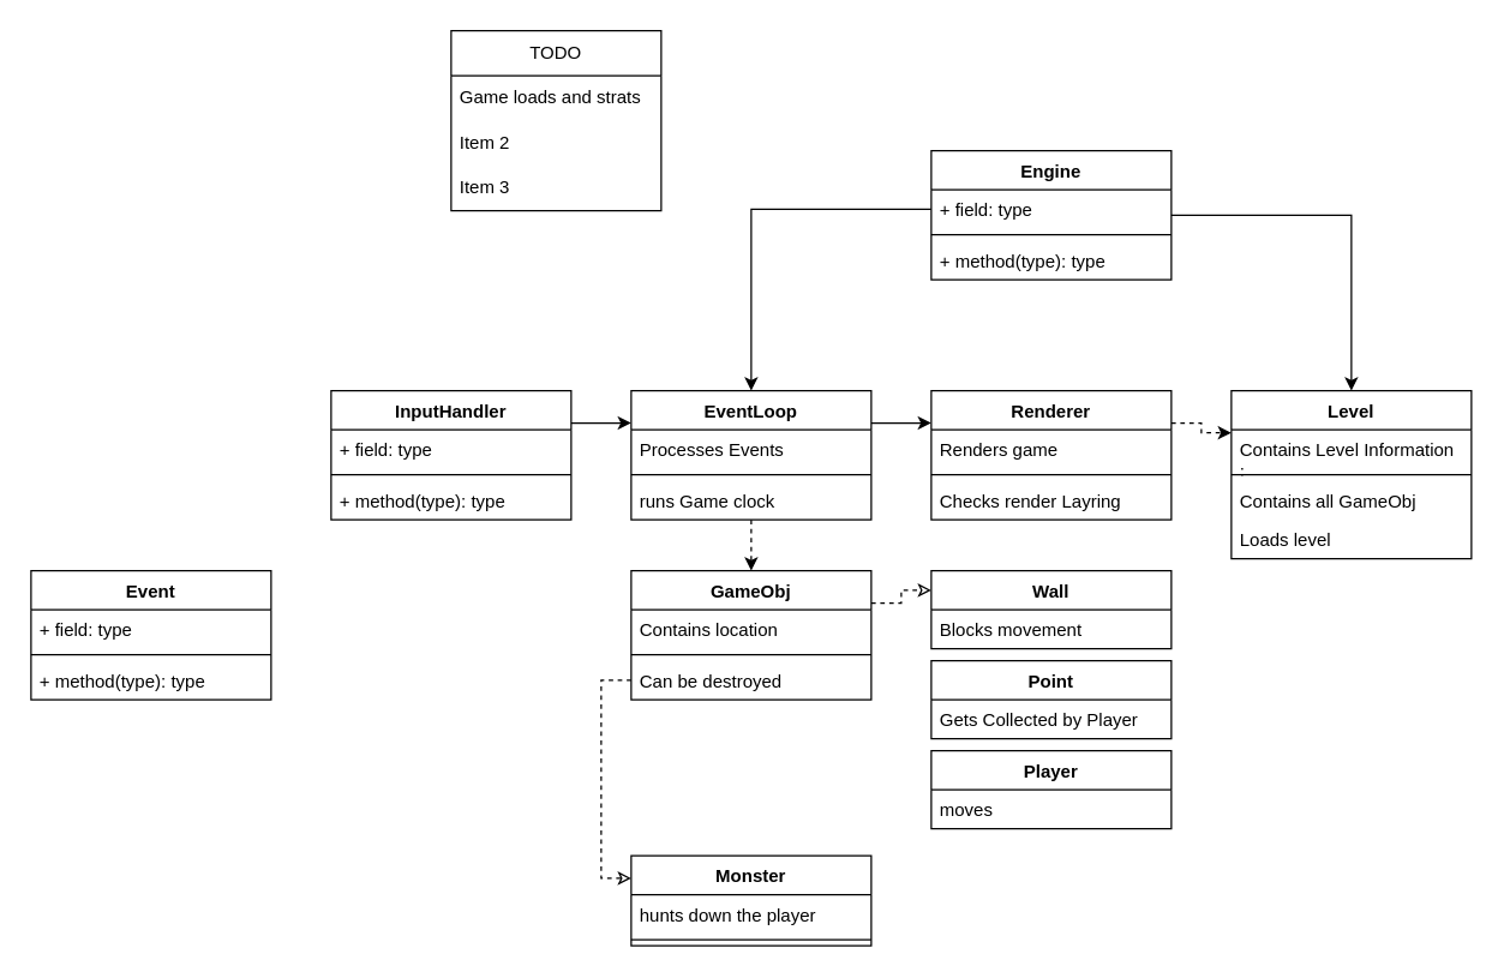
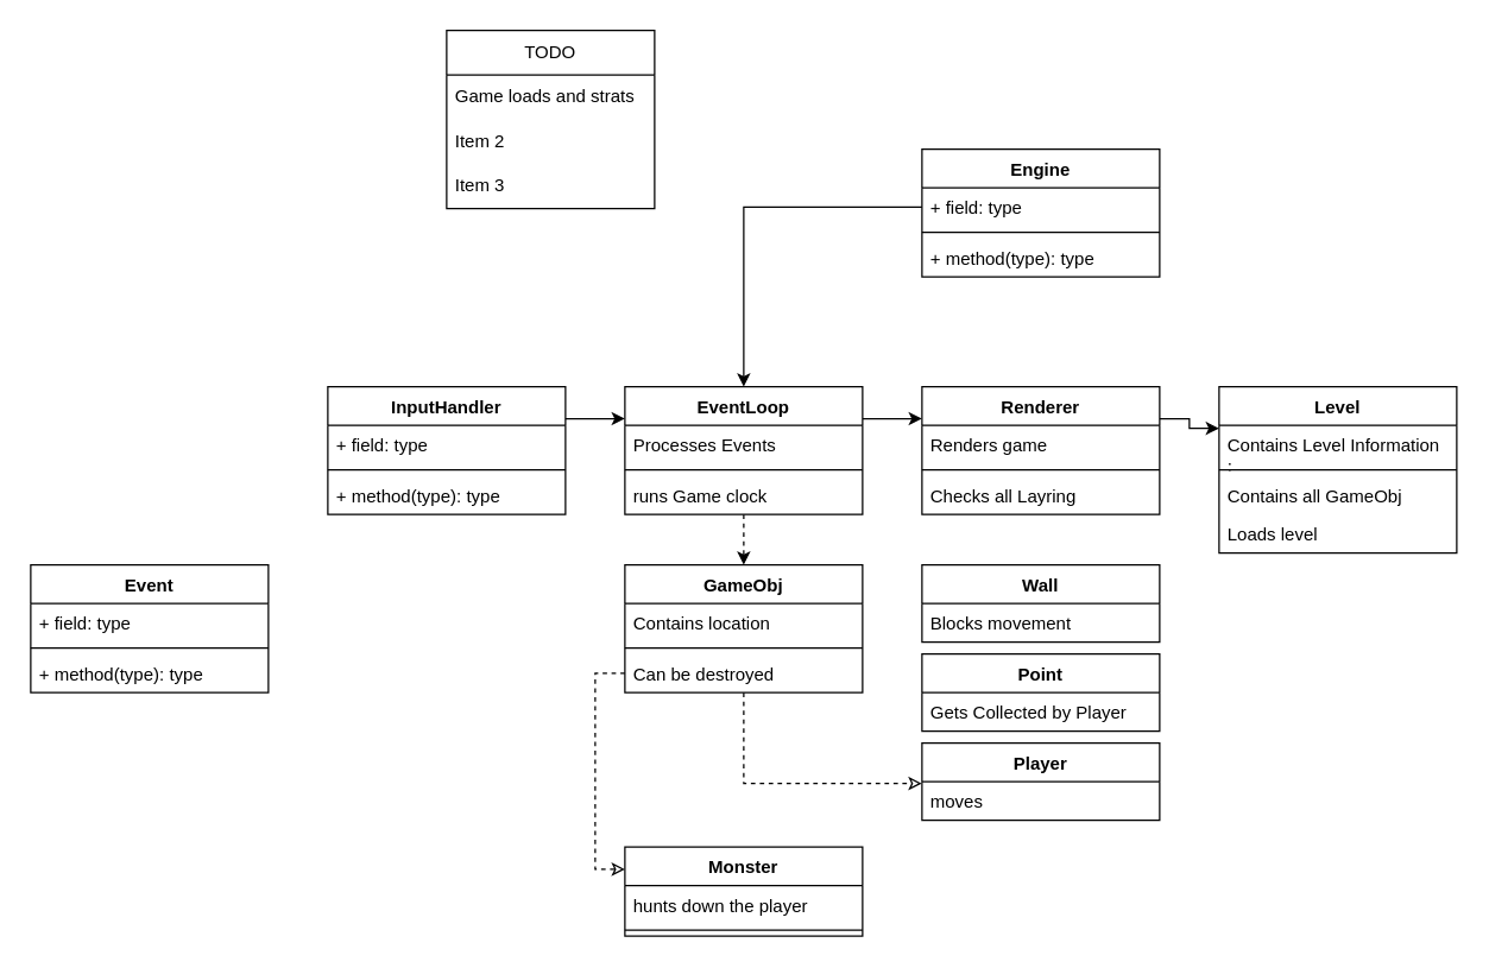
  <mxCell id="0" />
  <mxCell id="1" parent="0" />
- <mxCell id="2" style="edgeStyle=orthogonalEdgeStyle;rounded=0;orthogonalLoop=1;jettySize=auto;html=1;entryX=0.5;entryY=0;entryDx=0;entryDy=0;endArrow=classic;endFill=1;" edge="1" parent="1" source="3" target="37"><mxGeometry relative="1" as="geometry" /></mxCell>
  <mxCell id="3" value="Engine" style="swimlane;fontStyle=1;align=center;verticalAlign=top;childLayout=stackLayout;horizontal=1;startSize=26;horizontalStack=0;resizeParent=1;resizeParentMax=0;resizeLast=0;collapsible=1;marginBottom=0;" vertex="1" parent="1"><mxGeometry x="620" y="100" width="160" height="86" as="geometry" /></mxCell>
  <mxCell id="4" value="+ field: type" style="text;strokeColor=none;fillColor=none;align=left;verticalAlign=top;spacingLeft=4;spacingRight=4;overflow=hidden;rotatable=0;points=[[0,0.5],[1,0.5]];portConstraint=eastwest;" vertex="1" parent="3"><mxGeometry y="26" width="160" height="26" as="geometry" /></mxCell>
  <mxCell id="5" value="" style="line;strokeWidth=1;fillColor=none;align=left;verticalAlign=middle;spacingTop=-1;spacingLeft=3;spacingRight=3;rotatable=0;labelPosition=right;points=[];portConstraint=eastwest;strokeColor=inherit;" vertex="1" parent="3"><mxGeometry y="52" width="160" height="8" as="geometry" /></mxCell>
  <mxCell id="6" value="+ method(type): type" style="text;strokeColor=none;fillColor=none;align=left;verticalAlign=top;spacingLeft=4;spacingRight=4;overflow=hidden;rotatable=0;points=[[0,0.5],[1,0.5]];portConstraint=eastwest;" vertex="1" parent="3"><mxGeometry y="60" width="160" height="26" as="geometry" /></mxCell>
  <mxCell id="7" style="edgeStyle=orthogonalEdgeStyle;rounded=0;orthogonalLoop=1;jettySize=auto;html=1;exitX=1;exitY=0.25;exitDx=0;exitDy=0;entryX=0;entryY=0.25;entryDx=0;entryDy=0;" edge="1" parent="1" source="9" target="14"><mxGeometry relative="1" as="geometry" /></mxCell>
  <mxCell id="8" style="edgeStyle=orthogonalEdgeStyle;rounded=0;orthogonalLoop=1;jettySize=auto;html=1;exitX=0.5;exitY=1;exitDx=0;exitDy=0;entryX=0.5;entryY=0;entryDx=0;entryDy=0;dashed=1;" edge="1" parent="1" source="9" target="24"><mxGeometry relative="1" as="geometry" /></mxCell>
  <mxCell id="9" value="EventLoop" style="swimlane;fontStyle=1;align=center;verticalAlign=top;childLayout=stackLayout;horizontal=1;startSize=26;horizontalStack=0;resizeParent=1;resizeParentMax=0;resizeLast=0;collapsible=1;marginBottom=0;" vertex="1" parent="1"><mxGeometry x="420" y="260" width="160" height="86" as="geometry" /></mxCell>
  <mxCell id="10" value="Processes Events" style="text;strokeColor=none;fillColor=none;align=left;verticalAlign=top;spacingLeft=4;spacingRight=4;overflow=hidden;rotatable=0;points=[[0,0.5],[1,0.5]];portConstraint=eastwest;" vertex="1" parent="9"><mxGeometry y="26" width="160" height="26" as="geometry" /></mxCell>
  <mxCell id="11" value="" style="line;strokeWidth=1;fillColor=none;align=left;verticalAlign=middle;spacingTop=-1;spacingLeft=3;spacingRight=3;rotatable=0;labelPosition=right;points=[];portConstraint=eastwest;strokeColor=inherit;" vertex="1" parent="9"><mxGeometry y="52" width="160" height="8" as="geometry" /></mxCell>
  <mxCell id="12" value="runs Game clock" style="text;strokeColor=none;fillColor=none;align=left;verticalAlign=top;spacingLeft=4;spacingRight=4;overflow=hidden;rotatable=0;points=[[0,0.5],[1,0.5]];portConstraint=eastwest;" vertex="1" parent="9"><mxGeometry y="60" width="160" height="26" as="geometry" /></mxCell>
- <mxCell id="13" style="edgeStyle=orthogonalEdgeStyle;rounded=0;orthogonalLoop=1;jettySize=auto;html=1;exitX=1;exitY=0.25;exitDx=0;exitDy=0;entryX=0;entryY=0.25;entryDx=0;entryDy=0;startArrow=none;startFill=0;endArrow=classic;endFill=1;dashed=1;" edge="1" parent="1" source="14" target="37"><mxGeometry relative="1" as="geometry" /></mxCell>
+ <mxCell id="13" style="edgeStyle=orthogonalEdgeStyle;rounded=0;orthogonalLoop=1;jettySize=auto;html=1;exitX=1;exitY=0.25;exitDx=0;exitDy=0;entryX=0;entryY=0.25;entryDx=0;entryDy=0;startArrow=none;startFill=0;endArrow=classic;endFill=1;" edge="1" parent="1" source="14" target="37"><mxGeometry relative="1" as="geometry" /></mxCell>
  <mxCell id="14" value="Renderer" style="swimlane;fontStyle=1;align=center;verticalAlign=top;childLayout=stackLayout;horizontal=1;startSize=26;horizontalStack=0;resizeParent=1;resizeParentMax=0;resizeLast=0;collapsible=1;marginBottom=0;" vertex="1" parent="1"><mxGeometry x="620" y="260" width="160" height="86" as="geometry" /></mxCell>
  <mxCell id="15" value="Renders game" style="text;strokeColor=none;fillColor=none;align=left;verticalAlign=top;spacingLeft=4;spacingRight=4;overflow=hidden;rotatable=0;points=[[0,0.5],[1,0.5]];portConstraint=eastwest;" vertex="1" parent="14"><mxGeometry y="26" width="160" height="26" as="geometry" /></mxCell>
  <mxCell id="16" value="" style="line;strokeWidth=1;fillColor=none;align=left;verticalAlign=middle;spacingTop=-1;spacingLeft=3;spacingRight=3;rotatable=0;labelPosition=right;points=[];portConstraint=eastwest;strokeColor=inherit;" vertex="1" parent="14"><mxGeometry y="52" width="160" height="8" as="geometry" /></mxCell>
- <mxCell id="17" value="Checks render Layring" style="text;strokeColor=none;fillColor=none;align=left;verticalAlign=top;spacingLeft=4;spacingRight=4;overflow=hidden;rotatable=0;points=[[0,0.5],[1,0.5]];portConstraint=eastwest;" vertex="1" parent="14"><mxGeometry y="60" width="160" height="26" as="geometry" /></mxCell>
+ <mxCell id="17" value="Checks all Layring" style="text;strokeColor=none;fillColor=none;align=left;verticalAlign=top;spacingLeft=4;spacingRight=4;overflow=hidden;rotatable=0;points=[[0,0.5],[1,0.5]];portConstraint=eastwest;" vertex="1" parent="14"><mxGeometry y="60" width="160" height="26" as="geometry" /></mxCell>
  <mxCell id="18" value="Event" style="swimlane;fontStyle=1;align=center;verticalAlign=top;childLayout=stackLayout;horizontal=1;startSize=26;horizontalStack=0;resizeParent=1;resizeParentMax=0;resizeLast=0;collapsible=1;marginBottom=0;" vertex="1" parent="1"><mxGeometry x="20" y="380" width="160" height="86" as="geometry" /></mxCell>
  <mxCell id="19" value="+ field: type" style="text;strokeColor=none;fillColor=none;align=left;verticalAlign=top;spacingLeft=4;spacingRight=4;overflow=hidden;rotatable=0;points=[[0,0.5],[1,0.5]];portConstraint=eastwest;" vertex="1" parent="18"><mxGeometry y="26" width="160" height="26" as="geometry" /></mxCell>
  <mxCell id="20" value="" style="line;strokeWidth=1;fillColor=none;align=left;verticalAlign=middle;spacingTop=-1;spacingLeft=3;spacingRight=3;rotatable=0;labelPosition=right;points=[];portConstraint=eastwest;strokeColor=inherit;" vertex="1" parent="18"><mxGeometry y="52" width="160" height="8" as="geometry" /></mxCell>
  <mxCell id="21" value="+ method(type): type" style="text;strokeColor=none;fillColor=none;align=left;verticalAlign=top;spacingLeft=4;spacingRight=4;overflow=hidden;rotatable=0;points=[[0,0.5],[1,0.5]];portConstraint=eastwest;" vertex="1" parent="18"><mxGeometry y="60" width="160" height="26" as="geometry" /></mxCell>
- <mxCell id="23" style="edgeStyle=orthogonalEdgeStyle;rounded=0;orthogonalLoop=1;jettySize=auto;html=1;exitX=1;exitY=0.25;exitDx=0;exitDy=0;entryX=0;entryY=0.25;entryDx=0;entryDy=0;dashed=1;endArrow=classic;endFill=0;" edge="1" parent="1" source="24" target="42"><mxGeometry relative="1" as="geometry" /></mxCell>
+ <mxCell id="22" style="edgeStyle=orthogonalEdgeStyle;rounded=0;orthogonalLoop=1;jettySize=auto;html=1;entryX=-0.001;entryY=0.046;entryDx=0;entryDy=0;dashed=1;endArrow=classic;endFill=0;entryPerimeter=0;" edge="1" parent="1" source="24" target="47"><mxGeometry relative="1" as="geometry"><mxPoint x="500" y="500" as="targetPoint" /></mxGeometry></mxCell>
  <mxCell id="24" value="GameObj" style="swimlane;fontStyle=1;align=center;verticalAlign=top;childLayout=stackLayout;horizontal=1;startSize=26;horizontalStack=0;resizeParent=1;resizeParentMax=0;resizeLast=0;collapsible=1;marginBottom=0;" vertex="1" parent="1"><mxGeometry x="420" y="380" width="160" height="86" as="geometry" /></mxCell>
  <mxCell id="25" value="Contains location" style="text;strokeColor=none;fillColor=none;align=left;verticalAlign=top;spacingLeft=4;spacingRight=4;overflow=hidden;rotatable=0;points=[[0,0.5],[1,0.5]];portConstraint=eastwest;" vertex="1" parent="24"><mxGeometry y="26" width="160" height="26" as="geometry" /></mxCell>
  <mxCell id="26" value="" style="line;strokeWidth=1;fillColor=none;align=left;verticalAlign=middle;spacingTop=-1;spacingLeft=3;spacingRight=3;rotatable=0;labelPosition=right;points=[];portConstraint=eastwest;strokeColor=inherit;" vertex="1" parent="24"><mxGeometry y="52" width="160" height="8" as="geometry" /></mxCell>
  <mxCell id="27" value="Can be destroyed" style="text;strokeColor=none;fillColor=none;align=left;verticalAlign=top;spacingLeft=4;spacingRight=4;overflow=hidden;rotatable=0;points=[[0,0.5],[1,0.5]];portConstraint=eastwest;" vertex="1" parent="24"><mxGeometry y="60" width="160" height="26" as="geometry" /></mxCell>
  <mxCell id="28" style="edgeStyle=orthogonalEdgeStyle;rounded=0;orthogonalLoop=1;jettySize=auto;html=1;exitX=1;exitY=0.25;exitDx=0;exitDy=0;entryX=0;entryY=0.25;entryDx=0;entryDy=0;" edge="1" parent="1" source="29" target="9"><mxGeometry relative="1" as="geometry" /></mxCell>
  <mxCell id="29" value="InputHandler" style="swimlane;fontStyle=1;align=center;verticalAlign=top;childLayout=stackLayout;horizontal=1;startSize=26;horizontalStack=0;resizeParent=1;resizeParentMax=0;resizeLast=0;collapsible=1;marginBottom=0;" vertex="1" parent="1"><mxGeometry x="220" y="260" width="160" height="86" as="geometry" /></mxCell>
  <mxCell id="30" value="+ field: type" style="text;strokeColor=none;fillColor=none;align=left;verticalAlign=top;spacingLeft=4;spacingRight=4;overflow=hidden;rotatable=0;points=[[0,0.5],[1,0.5]];portConstraint=eastwest;" vertex="1" parent="29"><mxGeometry y="26" width="160" height="26" as="geometry" /></mxCell>
  <mxCell id="31" value="" style="line;strokeWidth=1;fillColor=none;align=left;verticalAlign=middle;spacingTop=-1;spacingLeft=3;spacingRight=3;rotatable=0;labelPosition=right;points=[];portConstraint=eastwest;strokeColor=inherit;" vertex="1" parent="29"><mxGeometry y="52" width="160" height="8" as="geometry" /></mxCell>
  <mxCell id="32" value="+ method(type): type" style="text;strokeColor=none;fillColor=none;align=left;verticalAlign=top;spacingLeft=4;spacingRight=4;overflow=hidden;rotatable=0;points=[[0,0.5],[1,0.5]];portConstraint=eastwest;" vertex="1" parent="29"><mxGeometry y="60" width="160" height="26" as="geometry" /></mxCell>
  <mxCell id="33" value="TODO" style="swimlane;fontStyle=0;childLayout=stackLayout;horizontal=1;startSize=30;horizontalStack=0;resizeParent=1;resizeParentMax=0;resizeLast=0;collapsible=1;marginBottom=0;whiteSpace=wrap;html=1;" vertex="1" parent="1"><mxGeometry width="140" height="120" as="geometry" x="300" y="20" /></mxCell>
  <mxCell id="34" value="Game loads and strats" style="text;strokeColor=none;fillColor=none;align=left;verticalAlign=middle;spacingLeft=4;spacingRight=4;overflow=hidden;points=[[0,0.5],[1,0.5]];portConstraint=eastwest;rotatable=0;whiteSpace=wrap;html=1;" vertex="1" parent="33"><mxGeometry y="30" width="140" height="30" as="geometry" /></mxCell>
  <mxCell id="35" value="Item 2" style="text;strokeColor=none;fillColor=none;align=left;verticalAlign=middle;spacingLeft=4;spacingRight=4;overflow=hidden;points=[[0,0.5],[1,0.5]];portConstraint=eastwest;rotatable=0;whiteSpace=wrap;html=1;" vertex="1" parent="33"><mxGeometry y="60" width="140" height="30" as="geometry" /></mxCell>
  <mxCell id="36" value="Item 3" style="text;strokeColor=none;fillColor=none;align=left;verticalAlign=middle;spacingLeft=4;spacingRight=4;overflow=hidden;points=[[0,0.5],[1,0.5]];portConstraint=eastwest;rotatable=0;whiteSpace=wrap;html=1;" vertex="1" parent="33"><mxGeometry y="90" width="140" height="30" as="geometry" /></mxCell>
  <mxCell id="37" value="Level" style="swimlane;fontStyle=1;align=center;verticalAlign=top;childLayout=stackLayout;horizontal=1;startSize=26;horizontalStack=0;resizeParent=1;resizeParentMax=0;resizeLast=0;collapsible=1;marginBottom=0;" vertex="1" parent="1"><mxGeometry x="820" y="260" width="160" height="112" as="geometry" /></mxCell>
  <mxCell id="38" value="Contains Level Information&#10;;" style="text;strokeColor=none;fillColor=none;align=left;verticalAlign=top;spacingLeft=4;spacingRight=4;overflow=hidden;rotatable=0;points=[[0,0.5],[1,0.5]];portConstraint=eastwest;" vertex="1" parent="37"><mxGeometry y="26" width="160" height="26" as="geometry" /></mxCell>
  <mxCell id="39" value="" style="line;strokeWidth=1;fillColor=none;align=left;verticalAlign=middle;spacingTop=-1;spacingLeft=3;spacingRight=3;rotatable=0;labelPosition=right;points=[];portConstraint=eastwest;strokeColor=inherit;" vertex="1" parent="37"><mxGeometry y="52" width="160" height="8" as="geometry" /></mxCell>
  <mxCell id="40" value="Contains all GameObj" style="text;strokeColor=none;fillColor=none;align=left;verticalAlign=top;spacingLeft=4;spacingRight=4;overflow=hidden;rotatable=0;points=[[0,0.5],[1,0.5]];portConstraint=eastwest;" vertex="1" parent="37"><mxGeometry y="60" width="160" height="26" as="geometry" /></mxCell>
  <mxCell id="41" value="Loads level" style="text;strokeColor=none;fillColor=none;align=left;verticalAlign=top;spacingLeft=4;spacingRight=4;overflow=hidden;rotatable=0;points=[[0,0.5],[1,0.5]];portConstraint=eastwest;" vertex="1" parent="37"><mxGeometry y="86" width="160" height="26" as="geometry" /></mxCell>
  <mxCell id="42" value="Wall" style="swimlane;fontStyle=1;align=center;verticalAlign=top;childLayout=stackLayout;horizontal=1;startSize=26;horizontalStack=0;resizeParent=1;resizeParentMax=0;resizeLast=0;collapsible=1;marginBottom=0;" vertex="1" parent="1"><mxGeometry x="620" y="380" width="160" height="52" as="geometry" /></mxCell>
  <mxCell id="43" value="Blocks movement" style="text;strokeColor=none;fillColor=none;align=left;verticalAlign=top;spacingLeft=4;spacingRight=4;overflow=hidden;rotatable=0;points=[[0,0.5],[1,0.5]];portConstraint=eastwest;" vertex="1" parent="42"><mxGeometry y="26" width="160" height="26" as="geometry" /></mxCell>
  <mxCell id="44" value="Point" style="swimlane;fontStyle=1;align=center;verticalAlign=top;childLayout=stackLayout;horizontal=1;startSize=26;horizontalStack=0;resizeParent=1;resizeParentMax=0;resizeLast=0;collapsible=1;marginBottom=0;" vertex="1" parent="1"><mxGeometry x="620" y="440" width="160" height="52" as="geometry" /></mxCell>
  <mxCell id="45" value="Gets Collected by Player" style="text;strokeColor=none;fillColor=none;align=left;verticalAlign=top;spacingLeft=4;spacingRight=4;overflow=hidden;rotatable=0;points=[[0,0.5],[1,0.5]];portConstraint=eastwest;" vertex="1" parent="44"><mxGeometry y="26" width="160" height="26" as="geometry" /></mxCell>
  <mxCell id="46" value="Player" style="swimlane;fontStyle=1;align=center;verticalAlign=top;childLayout=stackLayout;horizontal=1;startSize=26;horizontalStack=0;resizeParent=1;resizeParentMax=0;resizeLast=0;collapsible=1;marginBottom=0;" vertex="1" parent="1"><mxGeometry x="620" y="500" width="160" height="52" as="geometry" /></mxCell>
  <mxCell id="47" value="moves" style="text;strokeColor=none;fillColor=none;align=left;verticalAlign=top;spacingLeft=4;spacingRight=4;overflow=hidden;rotatable=0;points=[[0,0.5],[1,0.5]];portConstraint=eastwest;" vertex="1" parent="46"><mxGeometry y="26" width="160" height="26" as="geometry" /></mxCell>
  <mxCell id="48" value="Monster" style="swimlane;fontStyle=1;align=center;verticalAlign=top;childLayout=stackLayout;horizontal=1;startSize=26;horizontalStack=0;resizeParent=1;resizeParentMax=0;resizeLast=0;collapsible=1;marginBottom=0;" vertex="1" parent="1"><mxGeometry x="420" y="570" width="160" height="60" as="geometry" /></mxCell>
  <mxCell id="49" value="hunts down the player" style="text;strokeColor=none;fillColor=none;align=left;verticalAlign=top;spacingLeft=4;spacingRight=4;overflow=hidden;rotatable=0;points=[[0,0.5],[1,0.5]];portConstraint=eastwest;" vertex="1" parent="48"><mxGeometry y="26" width="160" height="26" as="geometry" /></mxCell>
  <mxCell id="50" value="" style="line;strokeWidth=1;fillColor=none;align=left;verticalAlign=middle;spacingTop=-1;spacingLeft=3;spacingRight=3;rotatable=0;labelPosition=right;points=[];portConstraint=eastwest;strokeColor=inherit;" vertex="1" parent="48"><mxGeometry y="52" width="160" height="8" as="geometry" /></mxCell>
  <mxCell id="51" style="edgeStyle=orthogonalEdgeStyle;rounded=0;orthogonalLoop=1;jettySize=auto;html=1;entryX=0.5;entryY=0;entryDx=0;entryDy=0;endArrow=classic;endFill=1;" edge="1" parent="1" source="4" target="9"><mxGeometry relative="1" as="geometry" /></mxCell>
  <mxCell id="52" style="edgeStyle=orthogonalEdgeStyle;rounded=0;orthogonalLoop=1;jettySize=auto;html=1;entryX=0;entryY=0.25;entryDx=0;entryDy=0;startArrow=none;startFill=0;endArrow=classic;endFill=0;dashed=1;" edge="1" parent="1" source="27" target="48"><mxGeometry relative="1" as="geometry" /></mxCell>
